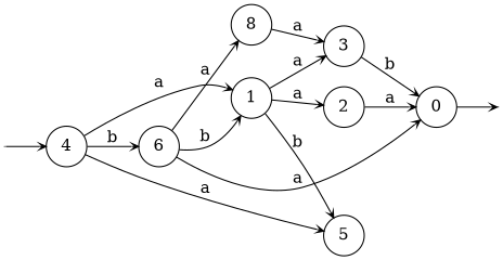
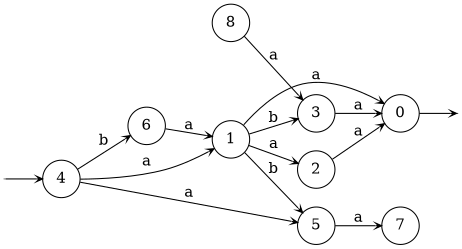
  digraph {
    rankdir=LR
    vcsn_context="[ab]? → ℚ"
    node [shape=circle style=rounded]
    edge [arrowhead=vee arrowsize=.6]
    I4 [shape=point width=0 style=""]
    F0 [shape=point width=0 style=""]
    0 [width=0.5]
    1 [width=0.5]
    2 [width=0.5]
    3 [width=0.5]
    4 [width=0.5]
    5 [width=0.5]
    6 [width=0.5]
+   7 [width=0.5]
    8 [width=0.5]
    subgraph sub_1 {
      I4
      F0
    }
    subgraph sub_2 {
      0
      1
      2
      3
      4
      5
      6
+     7
      8
    }
    I4 -> 4
    0 -> F0
-   6 -> 0 [label=a]
+   1 -> 0 [label=a]
    1 -> 2 [label=a]
-   1 -> 3 [label=a]
+   1 -> 3 [label=b]
    1 -> 5 [label=b]
    2 -> 0 [label=a]
-   3 -> 0 [label=b]
+   3 -> 0 [label=a]
    4 -> 1 [label=a]
    4 -> 5 [label=a]
    4 -> 6 [label=b]
-   6 -> 1 [label=b]
-   6 -> 8 [label=a]
+   5 -> 7 [label=a]
+   6 -> 1 [label=a]
    8 -> 3 [label=a]
  }
